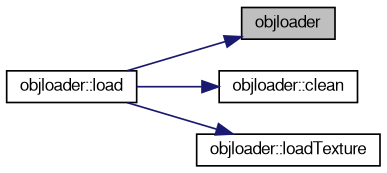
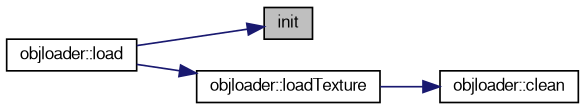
  digraph {
    rankdir=LR
    node [color=black fontname=FreeSans fontsize=10 shape=record]
    edge [color=midnightblue fontname=FreeSans fontsize=10 labelfontname=FreeSans labelfontsize=10 style=solid]
-   n1 [fillcolor=grey75 fontcolor=black height=0.2 label=objloader style=filled width=0.4]
+   n1 [fillcolor=grey75 fontcolor=black height=0.2 label=init style=filled width=0.4]
    n2 [height=0.2 label="objloader::load" width=0.4]
    n3 [height=0.2 label="objloader::clean" width=0.4]
    n4 [height=0.2 label="objloader::loadTexture" width=0.4]
    n2 -> n1
-   n2 -> n3
+   n4 -> n3
    n2 -> n4
  }
